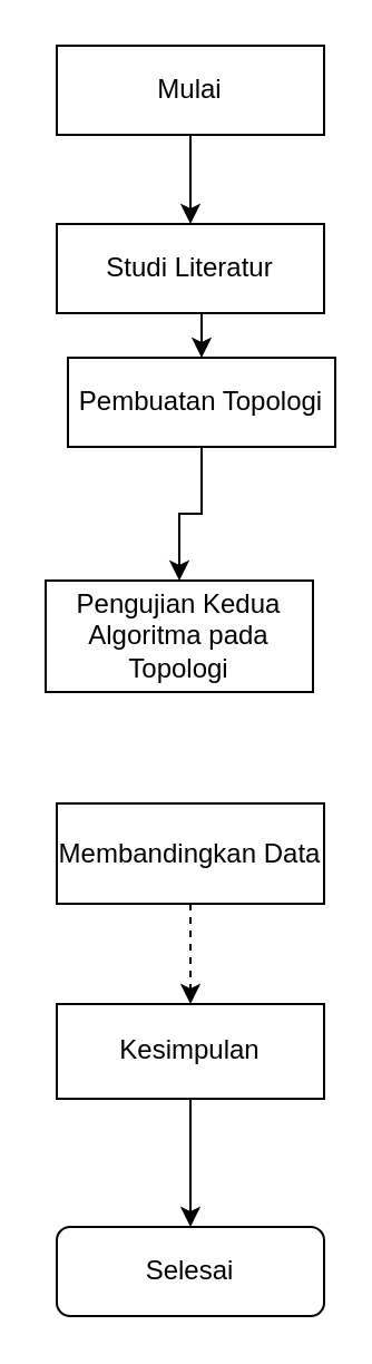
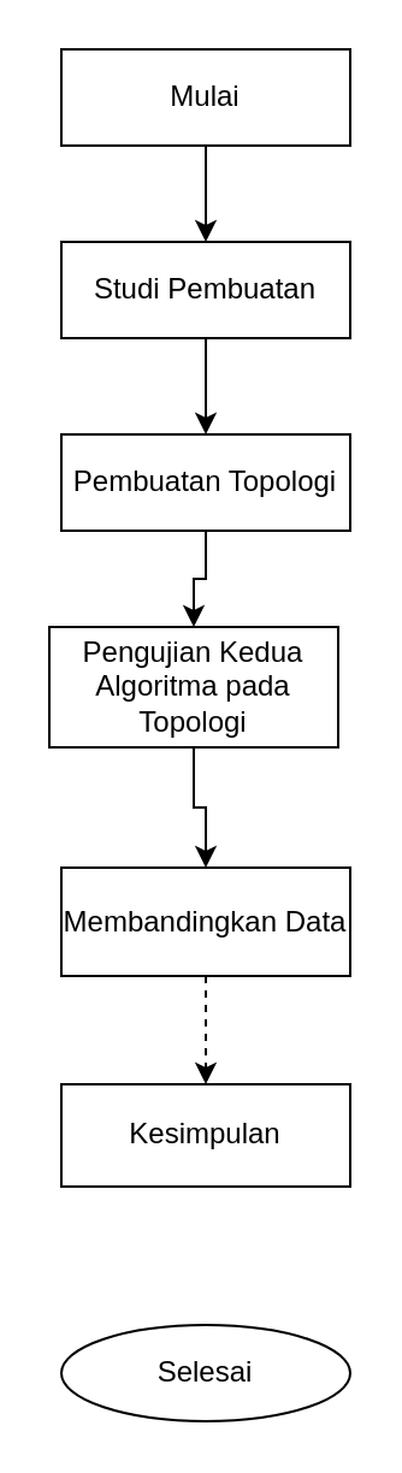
  <mxCell id="0" />
  <mxCell id="1" parent="0" />
  <mxCell id="2" style="edgeStyle=orthogonalEdgeStyle;rounded=0;orthogonalLoop=1;jettySize=auto;html=1;exitX=0.5;exitY=1;exitDx=0;exitDy=0;entryX=0.5;entryY=0;entryDx=0;entryDy=0;" edge="1" parent="1" source="3" target="5"><mxGeometry relative="1" as="geometry" /></mxCell>
  <mxCell id="3" value="Mulai" style="whiteSpace=wrap;html=1;fontSize=12;glass=0;strokeWidth=1;shadow=0;rounded=0;" parent="1" vertex="1"><mxGeometry x="25" y="20" width="120" height="40" as="geometry" /></mxCell>
  <mxCell id="4" style="edgeStyle=orthogonalEdgeStyle;rounded=0;orthogonalLoop=1;jettySize=auto;html=1;exitX=0.5;exitY=1;exitDx=0;exitDy=0;entryX=0.5;entryY=0;entryDx=0;entryDy=0;" edge="1" parent="1" source="5" target="7"><mxGeometry relative="1" as="geometry" /></mxCell>
- <mxCell id="5" value="Studi Literatur" style="rounded=0;whiteSpace=wrap;html=1;" vertex="1" parent="1"><mxGeometry x="25" y="100" width="120" height="40" as="geometry" /></mxCell>
+ <mxCell id="5" value="Studi Pembuatan" style="rounded=0;whiteSpace=wrap;html=1;" vertex="1" parent="1"><mxGeometry x="25" y="100" width="120" height="40" as="geometry" /></mxCell>
  <mxCell id="6" value="" style="edgeStyle=orthogonalEdgeStyle;rounded=0;orthogonalLoop=1;jettySize=auto;html=1;" edge="1" parent="1" source="7" target="9"><mxGeometry relative="1" as="geometry" /></mxCell>
- <mxCell id="7" value="Pembuatan Topologi" style="rounded=0;whiteSpace=wrap;html=1;" vertex="1" parent="1"><mxGeometry x="30" y="160" width="120" height="40" as="geometry" /></mxCell>
+ <mxCell id="7" value="Pembuatan Topologi" style="rounded=0;whiteSpace=wrap;html=1;" vertex="1" parent="1"><mxGeometry x="25" y="180" width="120" height="40" as="geometry" /></mxCell>
+ <mxCell id="8" value="" style="edgeStyle=orthogonalEdgeStyle;rounded=0;orthogonalLoop=1;jettySize=auto;html=1;" edge="1" parent="1" source="9" target="11"><mxGeometry relative="1" as="geometry" /></mxCell>
  <mxCell id="9" value="Pengujian Kedua Algoritma pada Topologi" style="rounded=0;whiteSpace=wrap;html=1;" vertex="1" parent="1"><mxGeometry x="20" y="260" width="120" height="50" as="geometry" /></mxCell>
  <mxCell id="10" value="" style="edgeStyle=orthogonalEdgeStyle;rounded=0;orthogonalLoop=1;jettySize=auto;html=1;dashed=1;" edge="1" parent="1" source="11" target="13"><mxGeometry relative="1" as="geometry" /></mxCell>
  <mxCell id="11" value="Membandingkan Data" style="rounded=0;whiteSpace=wrap;html=1;" vertex="1" parent="1"><mxGeometry x="25" y="360" width="120" height="45" as="geometry" /></mxCell>
- <mxCell id="12" value="" style="edgeStyle=orthogonalEdgeStyle;rounded=0;orthogonalLoop=1;jettySize=auto;html=1;" edge="1" parent="1" source="13" target="14"><mxGeometry relative="1" as="geometry" /></mxCell>
  <mxCell id="13" value="Kesimpulan" style="rounded=0;whiteSpace=wrap;html=1;" vertex="1" parent="1"><mxGeometry x="25" y="450" width="120" height="42.5" as="geometry" /></mxCell>
- <mxCell id="14" value="Selesai" style="rounded=1;whiteSpace=wrap;html=1;fontSize=12;glass=0;strokeWidth=1;shadow=0;" vertex="1" parent="1"><mxGeometry x="25" y="550" width="120" height="40" as="geometry" /></mxCell>
+ <mxCell id="14" value="Selesai" style="ellipse;whiteSpace=wrap;html=1;fontSize=12;glass=0;strokeWidth=1;shadow=0;" vertex="1" parent="1"><mxGeometry x="25" y="550" width="120" height="40" as="geometry" /></mxCell>
